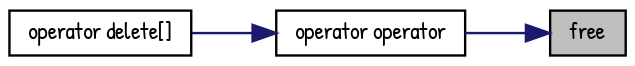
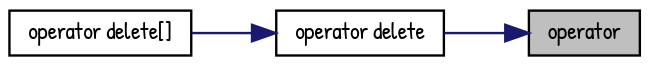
  digraph {
    fontname="Patrick Hand"
    rankdir=RL
    node [color=black fillcolor=white fontname="Patrick Hand" fontsize=10 shape=record style=filled]
    edge [color=midnightblue dir=back fontname="Patrick Hand" fontsize=10 labelfontname=Helvetica labelfontsize=10 style=solid]
-   n1 [fillcolor=grey75 fontcolor=black height=0.2 label=free width=0.4]
-   n2 [height=0.2 label="operator operator" width=0.4]
+   n1 [fillcolor=grey75 fontcolor=black height=0.2 label=operator width=0.4]
+   n2 [height=0.2 label="operator delete" width=0.4]
    n3 [height=0.2 label="operator delete[]" width=0.4]
    n1 -> n2
    n2 -> n3
  }
